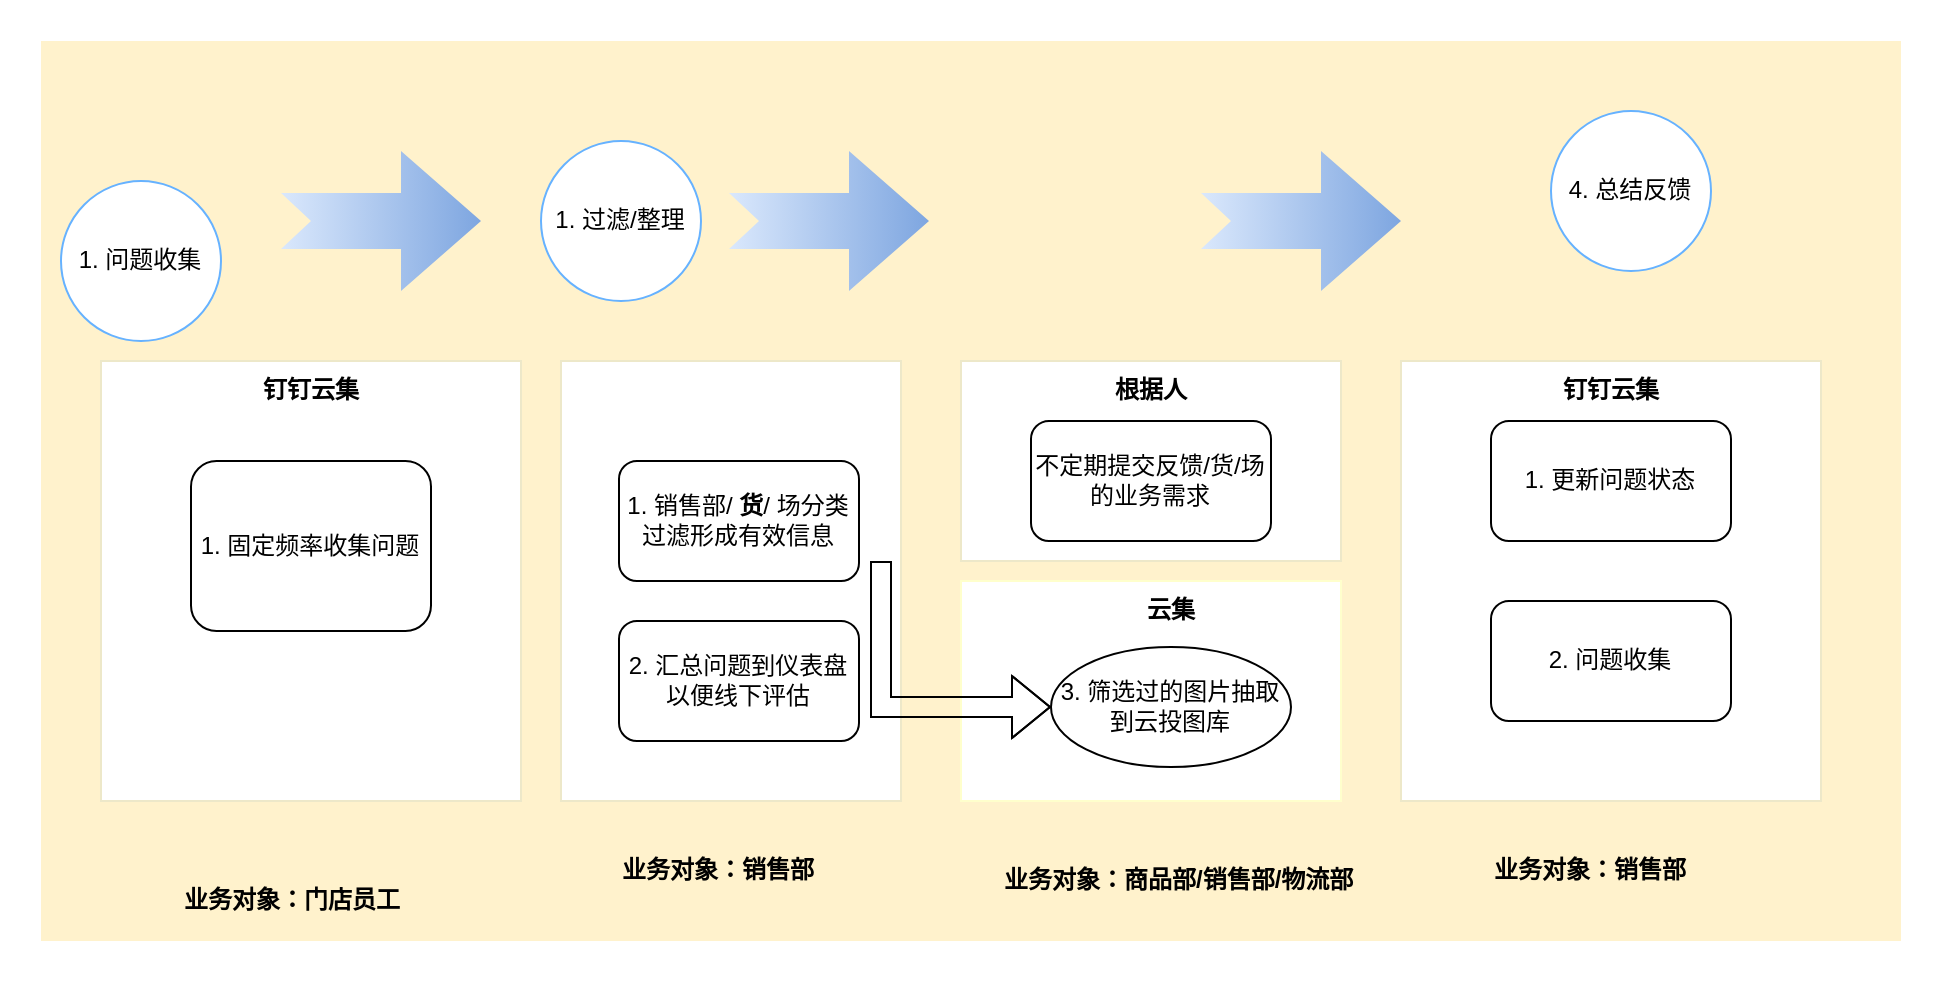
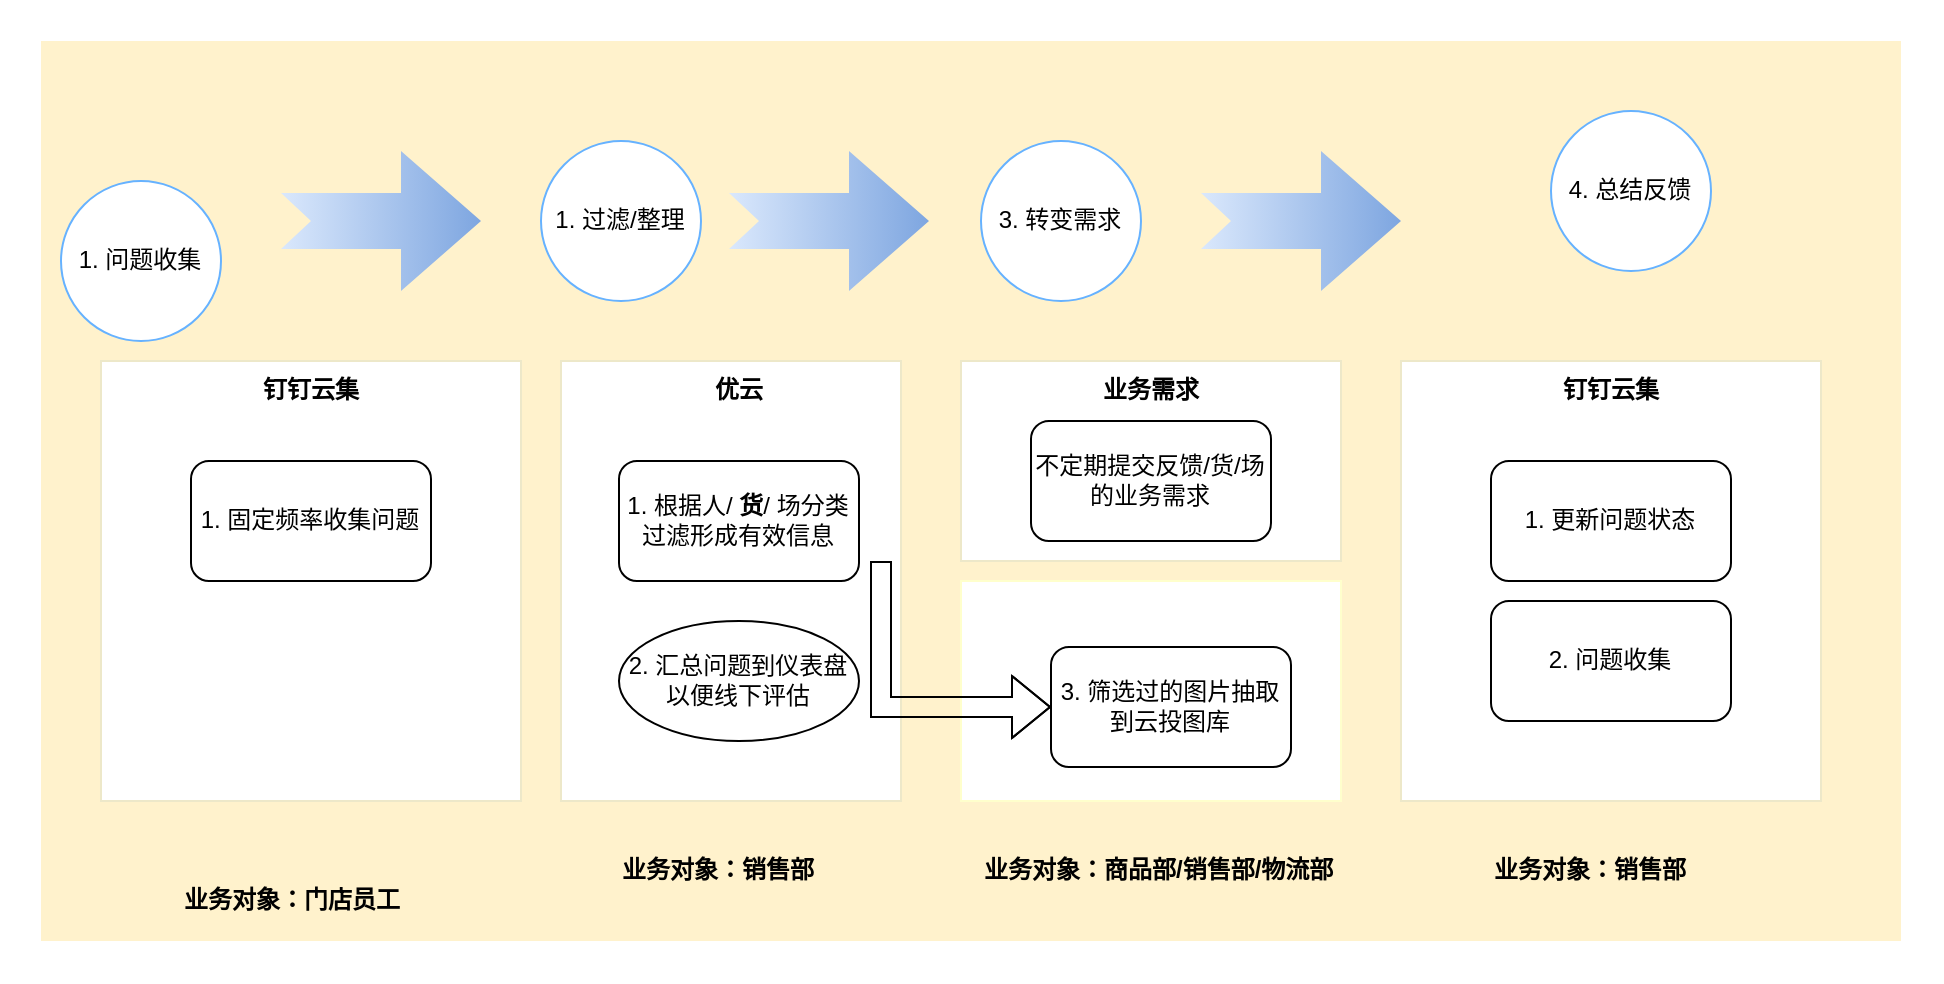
  <mxCell id="0" />
  <mxCell id="1" parent="0" />
  <mxCell id="2" value="" style="rounded=0;whiteSpace=wrap;html=1;fillColor=#fff2cc;strokeColor=none;" vertex="1" parent="1"><mxGeometry width="930" height="450" as="geometry" x="20" y="20" /></mxCell>
  <mxCell id="3" value="1. 问题收集" style="ellipse;whiteSpace=wrap;html=1;aspect=fixed;strokeColor=#66B2FF;" vertex="1" parent="1"><mxGeometry x="30" y="90" width="80" height="80" as="geometry" /></mxCell>
  <mxCell id="4" value="1. 过滤/整理" style="ellipse;whiteSpace=wrap;html=1;aspect=fixed;strokeColor=#66B2FF;" vertex="1" parent="1"><mxGeometry x="270" y="70" width="80" height="80" as="geometry" /></mxCell>
+ <mxCell id="5" value="3. 转变需求" style="ellipse;whiteSpace=wrap;html=1;aspect=fixed;strokeColor=#66B2FF;" vertex="1" parent="1"><mxGeometry x="490" y="70" width="80" height="80" as="geometry" /></mxCell>
  <mxCell id="6" value="4. 总结反馈" style="ellipse;whiteSpace=wrap;html=1;aspect=fixed;strokeColor=#66B2FF;" vertex="1" parent="1"><mxGeometry x="775" y="55" width="80" height="80" as="geometry" /></mxCell>
  <mxCell id="7" value="" style="html=1;shadow=0;dashed=0;align=center;verticalAlign=middle;shape=mxgraph.arrows2.arrow;dy=0.6;dx=40;notch=15;fillColor=#dae8fc;gradientDirection=east;strokeColor=none;gradientColor=#7ea6e0;" vertex="1" parent="1"><mxGeometry x="140" y="75" width="100" height="70" as="geometry" /></mxCell>
  <mxCell id="8" value="" style="html=1;shadow=0;dashed=0;align=center;verticalAlign=middle;shape=mxgraph.arrows2.arrow;dy=0.6;dx=40;notch=15;fillColor=#dae8fc;gradientDirection=east;strokeColor=none;gradientColor=#7ea6e0;" vertex="1" parent="1"><mxGeometry x="364" y="75" width="100" height="70" as="geometry" /></mxCell>
  <mxCell id="9" value="" style="html=1;shadow=0;dashed=0;align=center;verticalAlign=middle;shape=mxgraph.arrows2.arrow;dy=0.6;dx=40;notch=15;fillColor=#dae8fc;gradientDirection=east;strokeColor=none;gradientColor=#7ea6e0;" vertex="1" parent="1"><mxGeometry x="600" y="75" width="100" height="70" as="geometry" /></mxCell>
- <mxCell id="10" value="业务对象：商品部/销售部/物流部" style="text;html=1;align=left;verticalAlign=middle;resizable=0;points=[];autosize=1;strokeColor=none;fillColor=none;fontStyle=1" vertex="1" parent="1"><mxGeometry x="500" y="425" width="200" height="30" as="geometry" /></mxCell>
+ <mxCell id="10" value="业务对象：商品部/销售部/物流部" style="text;html=1;align=left;verticalAlign=middle;resizable=0;points=[];autosize=1;strokeColor=none;fillColor=none;fontStyle=1" vertex="1" parent="1"><mxGeometry x="490" y="420" width="200" height="30" as="geometry" /></mxCell>
  <mxCell id="11" value="" style="rounded=0;whiteSpace=wrap;html=1;strokeColor=#ede8c9;" vertex="1" parent="1"><mxGeometry x="50" y="180" width="210" height="220" as="geometry" /></mxCell>
  <mxCell id="12" value="钉钉云集" style="text;html=1;align=center;verticalAlign=middle;resizable=0;points=[];autosize=1;strokeColor=none;fillColor=none;fontStyle=1" vertex="1" parent="1"><mxGeometry x="120" y="180" width="70" height="30" as="geometry" /></mxCell>
- <mxCell id="13" value="1. 固定频率收集问题" style="rounded=1;whiteSpace=wrap;html=1;" vertex="1" parent="1"><mxGeometry x="95" y="230" width="120" height="85" as="geometry" /></mxCell>
+ <mxCell id="13" value="1. 固定频率收集问题" style="rounded=1;whiteSpace=wrap;html=1;" vertex="1" parent="1"><mxGeometry x="95" y="230" width="120" height="60" as="geometry" /></mxCell>
  <mxCell id="14" value="" style="rounded=0;whiteSpace=wrap;html=1;strokeColor=#ede8c9;" vertex="1" parent="1"><mxGeometry x="280" y="180" width="170" height="220" as="geometry" /></mxCell>
- <mxCell id="16" value="1. 销售部/ &lt;b&gt;货&lt;/b&gt;/ 场分类过滤形成有效信息" style="rounded=1;whiteSpace=wrap;html=1;" vertex="1" parent="1"><mxGeometry x="309" y="230" width="120" height="60" as="geometry" /></mxCell>
- <mxCell id="17" value="2. 汇总问题到仪表盘以便线下评估" style="rounded=1;whiteSpace=wrap;html=1;" vertex="1" parent="1"><mxGeometry x="309" y="310" width="120" height="60" as="geometry" /></mxCell>
+ <mxCell id="15" value="优云" style="text;html=1;align=center;verticalAlign=middle;resizable=0;points=[];autosize=1;strokeColor=none;fillColor=none;fontStyle=1" vertex="1" parent="1"><mxGeometry x="344" y="180" width="50" height="30" as="geometry" /></mxCell>
+ <mxCell id="16" value="1. 根据人/ &lt;b&gt;货&lt;/b&gt;/ 场分类过滤形成有效信息" style="rounded=1;whiteSpace=wrap;html=1;" vertex="1" parent="1"><mxGeometry x="309" y="230" width="120" height="60" as="geometry" /></mxCell>
+ <mxCell id="17" value="2. 汇总问题到仪表盘以便线下评估" style="ellipse;whiteSpace=wrap;html=1;" vertex="1" parent="1"><mxGeometry x="309" y="310" width="120" height="60" as="geometry" /></mxCell>
  <mxCell id="18" value="" style="rounded=0;whiteSpace=wrap;html=1;strokeColor=#FFFFCC;" vertex="1" parent="1"><mxGeometry x="480" y="290" width="190" height="110" as="geometry" /></mxCell>
- <mxCell id="19" value="云集" style="text;html=1;align=center;verticalAlign=middle;resizable=0;points=[];autosize=1;strokeColor=none;fillColor=none;fontStyle=1" vertex="1" parent="1"><mxGeometry x="560" y="290" width="50" height="30" as="geometry" /></mxCell>
- <mxCell id="20" value="3. 筛选过的图片抽取到云投图库" style="ellipse;whiteSpace=wrap;html=1;" vertex="1" parent="1"><mxGeometry x="525" y="323" width="120" height="60" as="geometry" /></mxCell>
+ <mxCell id="20" value="3. 筛选过的图片抽取到云投图库" style="rounded=1;whiteSpace=wrap;html=1;" vertex="1" parent="1"><mxGeometry x="525" y="323" width="120" height="60" as="geometry" /></mxCell>
  <mxCell id="21" value="" style="shape=flexArrow;endArrow=classic;html=1;rounded=0;entryX=0;entryY=0.5;entryDx=0;entryDy=0;" edge="1" parent="1" target="20"><mxGeometry width="50" height="50" relative="1" as="geometry"><mxPoint x="440" y="280" as="sourcePoint" /><mxPoint x="490" y="230" as="targetPoint" /><Array as="points"><mxPoint x="440" y="353" /></Array></mxGeometry></mxCell>
  <mxCell id="22" value="" style="rounded=0;whiteSpace=wrap;html=1;strokeColor=#ede8c9;" vertex="1" parent="1"><mxGeometry x="480" y="180" width="190" height="100" as="geometry" /></mxCell>
- <mxCell id="23" value="根据人" style="text;html=1;align=center;verticalAlign=middle;resizable=0;points=[];autosize=1;strokeColor=none;fillColor=none;fontStyle=1" vertex="1" parent="1"><mxGeometry x="540" y="180" width="70" height="30" as="geometry" /></mxCell>
+ <mxCell id="23" value="业务需求" style="text;html=1;align=center;verticalAlign=middle;resizable=0;points=[];autosize=1;strokeColor=none;fillColor=none;fontStyle=1" vertex="1" parent="1"><mxGeometry x="540" y="180" width="70" height="30" as="geometry" /></mxCell>
  <mxCell id="24" value="不定期提交反馈/货/场的业务需求" style="rounded=1;whiteSpace=wrap;html=1;" vertex="1" parent="1"><mxGeometry x="515" y="210" width="120" height="60" as="geometry" /></mxCell>
  <mxCell id="25" value="" style="rounded=0;whiteSpace=wrap;html=1;strokeColor=#ede8c9;" vertex="1" parent="1"><mxGeometry x="700" y="180" width="210" height="220" as="geometry" /></mxCell>
  <mxCell id="26" value="钉钉云集" style="text;html=1;align=center;verticalAlign=middle;resizable=0;points=[];autosize=1;strokeColor=none;fillColor=none;fontStyle=1" vertex="1" parent="1"><mxGeometry x="770" y="180" width="70" height="30" as="geometry" /></mxCell>
- <mxCell id="27" value="1. 更新问题状态" style="rounded=1;whiteSpace=wrap;html=1;" vertex="1" parent="1"><mxGeometry x="745" y="210" width="120" height="60" as="geometry" /></mxCell>
+ <mxCell id="27" value="1. 更新问题状态" style="rounded=1;whiteSpace=wrap;html=1;" vertex="1" parent="1"><mxGeometry x="745" y="230" width="120" height="60" as="geometry" /></mxCell>
  <mxCell id="28" value="2. 问题收集" style="rounded=1;whiteSpace=wrap;html=1;" vertex="1" parent="1"><mxGeometry x="745" y="300" width="120" height="60" as="geometry" /></mxCell>
  <mxCell id="29" value="业务对象：销售部" style="text;html=1;align=left;verticalAlign=middle;resizable=0;points=[];autosize=1;strokeColor=none;fillColor=none;fontStyle=1" vertex="1" parent="1"><mxGeometry x="309" y="420" width="120" height="30" as="geometry" /></mxCell>
  <mxCell id="30" value="业务对象：门店员工" style="text;html=1;align=left;verticalAlign=middle;resizable=0;points=[];autosize=1;strokeColor=none;fillColor=none;fontStyle=1" vertex="1" parent="1"><mxGeometry x="90" y="435" width="130" height="30" as="geometry" /></mxCell>
  <mxCell id="31" value="业务对象：销售部" style="text;html=1;align=left;verticalAlign=middle;resizable=0;points=[];autosize=1;strokeColor=none;fillColor=none;fontStyle=1" vertex="1" parent="1"><mxGeometry x="745" y="420" width="120" height="30" as="geometry" /></mxCell>
